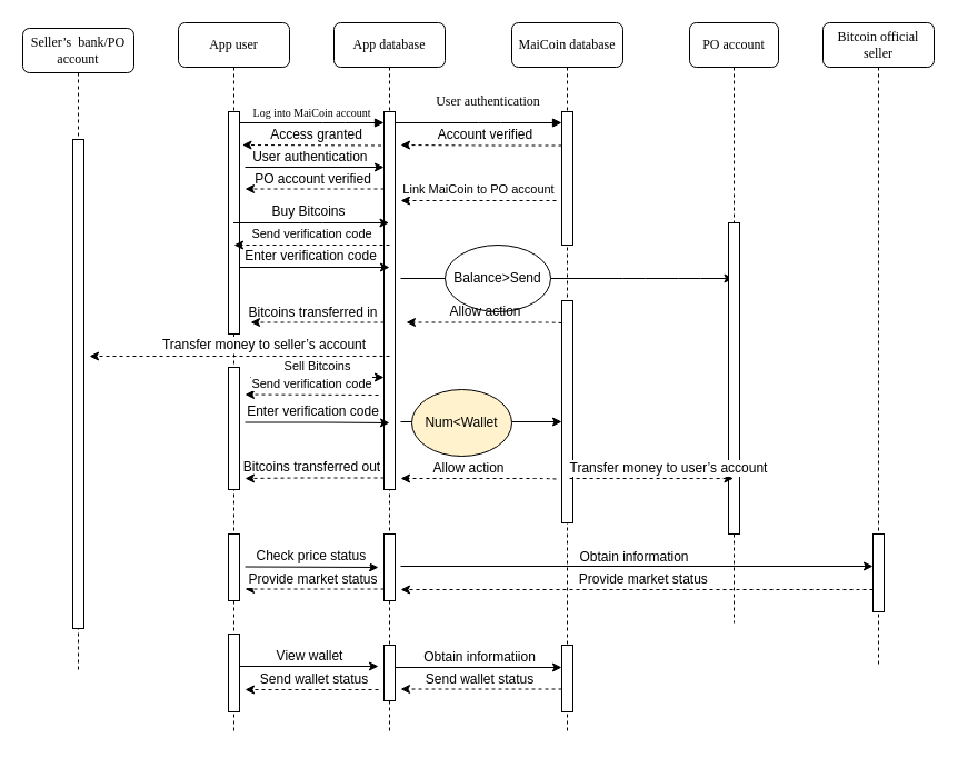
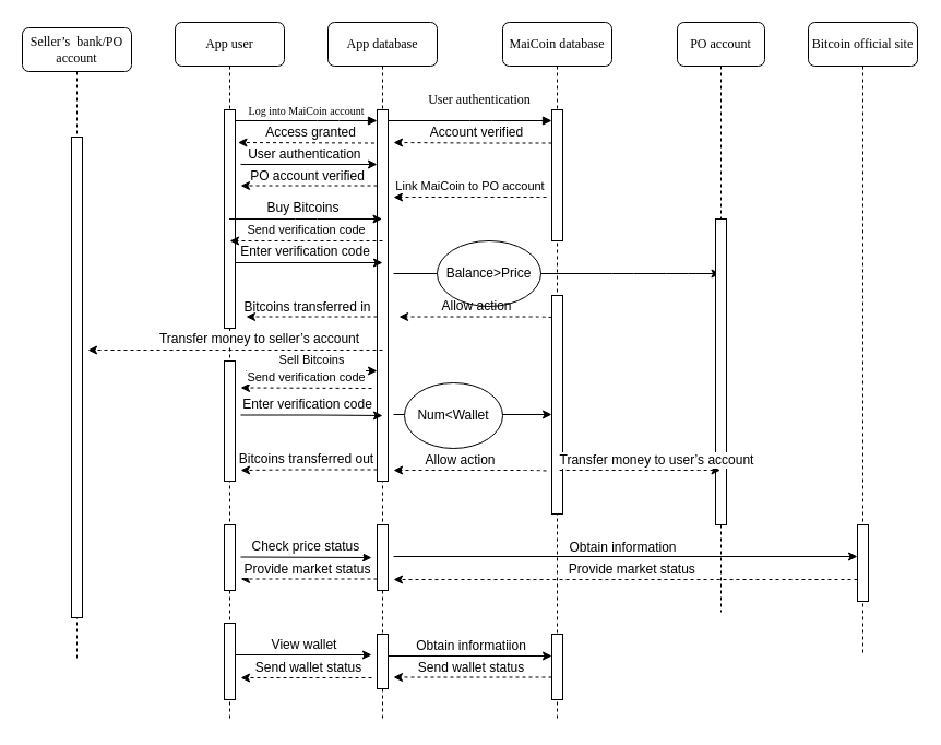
  <mxCell id="0" />
  <mxCell id="1" parent="0" />
  <mxCell id="2" value="" style="endArrow=classic;html=1;" parent="1" target="24" edge="1"><mxGeometry width="50" height="50" relative="1" as="geometry"><mxPoint x="360" y="250" as="sourcePoint" /><mxPoint x="640" y="260" as="targetPoint" /><Array as="points"><mxPoint x="570" y="250" /><mxPoint x="620" y="250" /></Array></mxGeometry></mxCell>
  <mxCell id="3" value="App database" style="shape=umlLifeline;perimeter=lifelinePerimeter;whiteSpace=wrap;html=1;container=1;collapsible=0;recursiveResize=0;outlineConnect=0;rounded=1;shadow=0;comic=0;labelBackgroundColor=none;strokeColor=#000000;strokeWidth=1;fillColor=#FFFFFF;fontFamily=Verdana;fontSize=12;fontColor=#000000;align=center;" parent="1" vertex="1"><mxGeometry x="300" y="20" width="100" height="640" as="geometry" /></mxCell>
  <mxCell id="4" value="" style="html=1;points=[];perimeter=orthogonalPerimeter;rounded=0;shadow=0;comic=0;labelBackgroundColor=none;strokeColor=#000000;strokeWidth=1;fillColor=#FFFFFF;fontFamily=Verdana;fontSize=12;fontColor=#000000;align=center;" parent="3" vertex="1"><mxGeometry x="45" y="80" width="10" height="340" as="geometry" /></mxCell>
  <mxCell id="5" value="" style="rounded=0;whiteSpace=wrap;html=1;labelBackgroundColor=none;fontColor=#000000;" parent="3" vertex="1"><mxGeometry x="45" y="460" width="10" height="60" as="geometry" /></mxCell>
  <mxCell id="6" value="" style="endArrow=classic;html=1;dashed=1;fontColor=#000000;" parent="3" edge="1"><mxGeometry width="50" height="50" relative="1" as="geometry"><mxPoint x="40" y="600" as="sourcePoint" /><mxPoint x="-80" y="600" as="targetPoint" /></mxGeometry></mxCell>
  <mxCell id="7" value="Send wallet status" style="text;html=1;resizable=0;points=[];align=center;verticalAlign=middle;labelBackgroundColor=#ffffff;fontColor=#000000;" parent="6" vertex="1" connectable="0"><mxGeometry x="-0.442" relative="1" as="geometry"><mxPoint x="-26" y="-10" as="offset" /></mxGeometry></mxCell>
  <mxCell id="8" value="" style="endArrow=classic;html=1;dashed=1;" parent="3" edge="1"><mxGeometry width="50" height="50" relative="1" as="geometry"><mxPoint x="205" y="110.5" as="sourcePoint" /><mxPoint x="60" y="110" as="targetPoint" /><Array as="points"><mxPoint x="135" y="110.5" /></Array></mxGeometry></mxCell>
  <mxCell id="9" value="Account verified" style="text;html=1;resizable=0;points=[];align=center;verticalAlign=middle;labelBackgroundColor=#ffffff;" parent="8" vertex="1" connectable="0"><mxGeometry x="-0.148" y="2" relative="1" as="geometry"><mxPoint x="-7.5" y="-12" as="offset" /></mxGeometry></mxCell>
  <mxCell id="10" value="Sell Bitcoins" style="endArrow=classic;html=1;" parent="3" edge="1"><mxGeometry y="10" width="50" height="50" relative="1" as="geometry"><mxPoint x="-75" y="319" as="sourcePoint" /><mxPoint x="45" y="319" as="targetPoint" /><Array as="points" /><mxPoint as="offset" /></mxGeometry></mxCell>
  <mxCell id="11" value="Send verification code" style="endArrow=classic;html=1;dashed=1;" parent="3" edge="1"><mxGeometry x="0.001" y="-10" width="50" height="50" relative="1" as="geometry"><mxPoint x="40" y="335" as="sourcePoint" /><mxPoint x="-80" y="334.5" as="targetPoint" /><Array as="points" /><mxPoint as="offset" /></mxGeometry></mxCell>
  <mxCell id="12" value="MaiCoin database" style="shape=umlLifeline;perimeter=lifelinePerimeter;whiteSpace=wrap;html=1;container=1;collapsible=0;recursiveResize=0;outlineConnect=0;rounded=1;shadow=0;comic=0;labelBackgroundColor=none;strokeColor=#000000;strokeWidth=1;fillColor=#FFFFFF;fontFamily=Verdana;fontSize=12;fontColor=#000000;align=center;" parent="1" vertex="1"><mxGeometry x="460" y="20" width="100" height="640" as="geometry" /></mxCell>
  <mxCell id="13" value="" style="html=1;points=[];perimeter=orthogonalPerimeter;rounded=0;shadow=0;comic=0;labelBackgroundColor=none;strokeColor=#000000;strokeWidth=1;fillColor=#FFFFFF;fontFamily=Verdana;fontSize=12;fontColor=#000000;align=center;" parent="12" vertex="1"><mxGeometry x="45" y="80" width="10" height="120" as="geometry" /></mxCell>
  <mxCell id="14" value="" style="rounded=0;whiteSpace=wrap;html=1;" parent="12" vertex="1"><mxGeometry x="45" y="250" width="10" height="200" as="geometry" /></mxCell>
  <mxCell id="15" value="" style="endArrow=classic;html=1;" parent="12" edge="1"><mxGeometry width="50" height="50" relative="1" as="geometry"><mxPoint x="-100" y="359" as="sourcePoint" /><mxPoint x="45" y="359" as="targetPoint" /></mxGeometry></mxCell>
  <mxCell id="16" value="" style="endArrow=classic;html=1;dashed=1;" parent="12" edge="1"><mxGeometry width="50" height="50" relative="1" as="geometry"><mxPoint x="40" y="410.5" as="sourcePoint" /><mxPoint x="-100" y="410" as="targetPoint" /><Array as="points"><mxPoint x="30" y="410" /></Array></mxGeometry></mxCell>
  <mxCell id="17" value="Allow action" style="text;html=1;resizable=0;points=[];align=center;verticalAlign=middle;labelBackgroundColor=#ffffff;" parent="16" vertex="1" connectable="0"><mxGeometry x="-0.567" y="2" relative="1" as="geometry"><mxPoint x="-50" y="-11.5" as="offset" /></mxGeometry></mxCell>
- <mxCell id="18" value="Balance&amp;gt;Send" style="ellipse;whiteSpace=wrap;html=1;" parent="12" vertex="1"><mxGeometry x="-60" y="200" width="95" height="60" as="geometry" /></mxCell>
+ <mxCell id="18" value="Balance&amp;gt;Price" style="ellipse;whiteSpace=wrap;html=1;" parent="12" vertex="1"><mxGeometry x="-60" y="200" width="95" height="60" as="geometry" /></mxCell>
  <mxCell id="19" value="" style="rounded=0;whiteSpace=wrap;html=1;labelBackgroundColor=none;fontColor=#000000;" parent="12" vertex="1"><mxGeometry x="45" y="560" width="10" height="60" as="geometry" /></mxCell>
  <mxCell id="20" value="" style="endArrow=classic;html=1;fontColor=#000000;" parent="12" edge="1"><mxGeometry width="50" height="50" relative="1" as="geometry"><mxPoint x="-105" y="580" as="sourcePoint" /><mxPoint x="45" y="580" as="targetPoint" /></mxGeometry></mxCell>
  <mxCell id="21" value="Obtain informatiion" style="text;html=1;resizable=0;points=[];align=center;verticalAlign=middle;labelBackgroundColor=#ffffff;fontColor=#000000;" parent="20" vertex="1" connectable="0"><mxGeometry x="0.394" relative="1" as="geometry"><mxPoint x="-29.5" y="-10" as="offset" /></mxGeometry></mxCell>
  <mxCell id="22" value="" style="endArrow=classic;html=1;fontColor=#000000;dashed=1;" parent="12" edge="1"><mxGeometry width="50" height="50" relative="1" as="geometry"><mxPoint x="45" y="599.5" as="sourcePoint" /><mxPoint x="-100" y="599.5" as="targetPoint" /></mxGeometry></mxCell>
  <mxCell id="23" value="Send wallet status" style="text;html=1;resizable=0;points=[];align=center;verticalAlign=middle;labelBackgroundColor=#ffffff;fontColor=#000000;" parent="22" vertex="1" connectable="0"><mxGeometry x="-0.251" y="1" relative="1" as="geometry"><mxPoint x="-20.5" y="-10.5" as="offset" /></mxGeometry></mxCell>
  <mxCell id="24" value="PO account" style="shape=umlLifeline;perimeter=lifelinePerimeter;whiteSpace=wrap;html=1;container=1;collapsible=0;recursiveResize=0;outlineConnect=0;rounded=1;shadow=0;comic=0;labelBackgroundColor=none;strokeColor=#000000;strokeWidth=1;fillColor=#FFFFFF;fontFamily=Verdana;fontSize=12;fontColor=#000000;align=center;" parent="1" vertex="1"><mxGeometry x="620" y="20" width="80" height="540" as="geometry" /></mxCell>
  <mxCell id="25" value="" style="html=1;points=[];perimeter=orthogonalPerimeter;rounded=0;shadow=0;comic=0;labelBackgroundColor=none;strokeColor=#000000;strokeWidth=1;fillColor=#FFFFFF;fontFamily=Verdana;fontSize=12;fontColor=#000000;align=center;" parent="24" vertex="1"><mxGeometry x="35" y="180" width="10" height="280" as="geometry" /></mxCell>
- <mxCell id="26" value="Bitcoin official seller" style="shape=umlLifeline;perimeter=lifelinePerimeter;whiteSpace=wrap;html=1;container=1;collapsible=0;recursiveResize=0;outlineConnect=0;rounded=1;shadow=0;comic=0;labelBackgroundColor=none;strokeColor=#000000;strokeWidth=1;fillColor=#FFFFFF;fontFamily=Verdana;fontSize=12;fontColor=#000000;align=center;" parent="1" vertex="1"><mxGeometry x="740" y="20" width="100" height="580" as="geometry" /></mxCell>
+ <mxCell id="26" value="Bitcoin official site" style="shape=umlLifeline;perimeter=lifelinePerimeter;whiteSpace=wrap;html=1;container=1;collapsible=0;recursiveResize=0;outlineConnect=0;rounded=1;shadow=0;comic=0;labelBackgroundColor=none;strokeColor=#000000;strokeWidth=1;fillColor=#FFFFFF;fontFamily=Verdana;fontSize=12;fontColor=#000000;align=center;" parent="1" vertex="1"><mxGeometry x="740" y="20" width="100" height="580" as="geometry" /></mxCell>
  <mxCell id="27" value="" style="html=1;points=[];perimeter=orthogonalPerimeter;rounded=0;shadow=0;comic=0;labelBackgroundColor=none;strokeColor=#000000;strokeWidth=1;fillColor=#FFFFFF;fontFamily=Verdana;fontSize=12;fontColor=#000000;align=center;" parent="26" vertex="1"><mxGeometry x="45" y="460" width="10" height="70" as="geometry" /></mxCell>
  <mxCell id="28" value="App user" style="shape=umlLifeline;perimeter=lifelinePerimeter;whiteSpace=wrap;html=1;container=1;collapsible=0;recursiveResize=0;outlineConnect=0;rounded=1;shadow=0;comic=0;labelBackgroundColor=none;strokeColor=#000000;strokeWidth=1;fillColor=#FFFFFF;fontFamily=Verdana;fontSize=12;fontColor=#000000;align=center;" parent="1" vertex="1"><mxGeometry x="160" y="20" width="100" height="640" as="geometry" /></mxCell>
  <mxCell id="29" value="" style="html=1;points=[];perimeter=orthogonalPerimeter;rounded=0;shadow=0;comic=0;labelBackgroundColor=none;strokeColor=#000000;strokeWidth=1;fillColor=#FFFFFF;fontFamily=Verdana;fontSize=12;fontColor=#000000;align=center;" parent="28" vertex="1"><mxGeometry x="45" y="80" width="10" height="200" as="geometry" /></mxCell>
  <mxCell id="30" value="" style="rounded=0;whiteSpace=wrap;html=1;" parent="28" vertex="1"><mxGeometry x="45" y="310" width="10" height="110" as="geometry" /></mxCell>
  <mxCell id="31" value="" style="rounded=0;whiteSpace=wrap;html=1;labelBackgroundColor=none;fontColor=#000000;" parent="28" vertex="1"><mxGeometry x="45" y="460" width="10" height="60" as="geometry" /></mxCell>
  <mxCell id="32" value="&lt;font style=&quot;font-size: 10px&quot;&gt;Log into MaiCoin account&lt;/font&gt;" style="html=1;verticalAlign=bottom;endArrow=block;labelBackgroundColor=none;fontFamily=Verdana;fontSize=12;edgeStyle=elbowEdgeStyle;elbow=vertical;" parent="1" source="29" edge="1"><mxGeometry x="0.308" y="-20" relative="1" as="geometry"><mxPoint x="280" y="130" as="sourcePoint" /><mxPoint x="345" y="110" as="targetPoint" /><Array as="points"><mxPoint x="300" y="110" /><mxPoint x="280" y="120" /><mxPoint x="300" y="130" /><mxPoint x="290" y="140" /><mxPoint x="280" y="140" /></Array><mxPoint x="-20" y="-20" as="offset" /></mxGeometry></mxCell>
  <mxCell id="33" value="User authentication&amp;nbsp;" style="html=1;verticalAlign=bottom;endArrow=block;labelBackgroundColor=none;fontFamily=Verdana;fontSize=12;edgeStyle=elbowEdgeStyle;elbow=vertical;" parent="1" source="4" edge="1"><mxGeometry x="0.133" y="10" relative="1" as="geometry"><mxPoint x="430" y="140" as="sourcePoint" /><mxPoint x="505" y="110" as="targetPoint" /><Array as="points"><mxPoint x="440" y="110" /><mxPoint x="380" y="140" /></Array><mxPoint as="offset" /></mxGeometry></mxCell>
  <mxCell id="34" value="" style="endArrow=classic;html=1;" parent="1" edge="1"><mxGeometry width="50" height="50" relative="1" as="geometry"><mxPoint x="220" y="150" as="sourcePoint" /><mxPoint x="345" y="150" as="targetPoint" /></mxGeometry></mxCell>
  <mxCell id="35" value="User authentication&amp;nbsp;" style="text;html=1;resizable=0;points=[];align=center;verticalAlign=middle;labelBackgroundColor=#ffffff;" parent="34" vertex="1" connectable="0"><mxGeometry x="0.189" y="-4" relative="1" as="geometry"><mxPoint x="-14.5" y="-14" as="offset" /></mxGeometry></mxCell>
  <mxCell id="36" value="Link MaiCoin to PO account" style="endArrow=classic;html=1;dashed=1;" parent="1" edge="1"><mxGeometry x="0.001" y="-10" width="50" height="50" relative="1" as="geometry"><mxPoint x="500" y="180" as="sourcePoint" /><mxPoint x="360" y="180" as="targetPoint" /><Array as="points" /><mxPoint as="offset" /></mxGeometry></mxCell>
  <mxCell id="37" value="" style="endArrow=classic;html=1;dashed=1;" parent="1" edge="1"><mxGeometry width="50" height="50" relative="1" as="geometry"><mxPoint x="505" y="290" as="sourcePoint" /><mxPoint x="365" y="289.5" as="targetPoint" /><Array as="points"><mxPoint x="495" y="289.5" /></Array></mxGeometry></mxCell>
  <mxCell id="38" value="Allow action" style="text;html=1;resizable=0;points=[];align=center;verticalAlign=middle;labelBackgroundColor=none;" parent="37" vertex="1" connectable="0"><mxGeometry x="-0.567" y="2" relative="1" as="geometry"><mxPoint x="-40" y="-12" as="offset" /></mxGeometry></mxCell>
- <mxCell id="39" value="Num&amp;lt;Wallet" style="ellipse;whiteSpace=wrap;html=1;fillColor=#fff2cc;" parent="1" vertex="1"><mxGeometry x="370" y="350" width="90" height="60" as="geometry" /></mxCell>
+ <mxCell id="39" value="Num&amp;lt;Wallet" style="ellipse;whiteSpace=wrap;html=1;" parent="1" vertex="1"><mxGeometry x="370" y="350" width="90" height="60" as="geometry" /></mxCell>
  <mxCell id="40" value="Seller’s &amp;nbsp;bank/PO account" style="shape=umlLifeline;perimeter=lifelinePerimeter;whiteSpace=wrap;html=1;container=1;collapsible=0;recursiveResize=0;outlineConnect=0;rounded=1;shadow=0;comic=0;labelBackgroundColor=none;strokeColor=#000000;strokeWidth=1;fillColor=#FFFFFF;fontFamily=Verdana;fontSize=12;fontColor=#000000;align=center;size=40;" parent="1" vertex="1"><mxGeometry x="20" y="25" width="100" height="580" as="geometry" /></mxCell>
  <mxCell id="41" value="" style="html=1;points=[];perimeter=orthogonalPerimeter;rounded=0;shadow=0;comic=0;labelBackgroundColor=none;strokeColor=#000000;strokeWidth=1;fillColor=#FFFFFF;fontFamily=Verdana;fontSize=12;fontColor=#000000;align=center;" parent="40" vertex="1"><mxGeometry x="45" y="100" width="10" height="440" as="geometry" /></mxCell>
  <mxCell id="42" value="" style="endArrow=classic;html=1;dashed=1;exitX=0.5;exitY=0.647;exitDx=0;exitDy=0;exitPerimeter=0;" parent="1" source="4" edge="1"><mxGeometry width="50" height="50" relative="1" as="geometry"><mxPoint x="345" y="319.5" as="sourcePoint" /><mxPoint x="80" y="320" as="targetPoint" /><Array as="points"><mxPoint x="230" y="320" /></Array></mxGeometry></mxCell>
  <mxCell id="43" value="Transfer money to&amp;nbsp;seller’s account" style="text;html=1;resizable=0;points=[];align=center;verticalAlign=middle;labelBackgroundColor=#ffffff;" parent="42" vertex="1" connectable="0"><mxGeometry x="-0.46" y="3" relative="1" as="geometry"><mxPoint x="-40.5" y="-13" as="offset" /></mxGeometry></mxCell>
  <mxCell id="44" value="" style="endArrow=classic;html=1;fontColor=#000000;" parent="1" edge="1"><mxGeometry width="50" height="50" relative="1" as="geometry"><mxPoint x="220" y="509.5" as="sourcePoint" /><mxPoint x="340" y="510" as="targetPoint" /></mxGeometry></mxCell>
  <mxCell id="45" value="Check price status&amp;nbsp;" style="text;html=1;resizable=0;points=[];align=center;verticalAlign=middle;labelBackgroundColor=#ffffff;fontColor=#000000;" parent="44" vertex="1" connectable="0"><mxGeometry x="0.137" y="2" relative="1" as="geometry"><mxPoint x="-7.5" y="-8" as="offset" /></mxGeometry></mxCell>
  <mxCell id="46" value="" style="endArrow=classic;html=1;fontColor=#000000;dashed=1;" parent="1" source="27" edge="1"><mxGeometry width="50" height="50" relative="1" as="geometry"><mxPoint x="780" y="549.5" as="sourcePoint" /><mxPoint x="360" y="530" as="targetPoint" /><Array as="points"><mxPoint x="700" y="530" /><mxPoint x="490" y="530" /></Array></mxGeometry></mxCell>
  <mxCell id="47" value="Provide market status&amp;nbsp;" style="text;html=1;resizable=0;points=[];align=center;verticalAlign=middle;labelBackgroundColor=#ffffff;fontColor=#000000;" parent="46" vertex="1" connectable="0"><mxGeometry x="0.56" relative="1" as="geometry"><mxPoint x="126" y="-10" as="offset" /></mxGeometry></mxCell>
  <mxCell id="48" value="" style="endArrow=classic;html=1;dashed=1;fontColor=#000000;" parent="1" edge="1"><mxGeometry width="50" height="50" relative="1" as="geometry"><mxPoint x="345" y="529.5" as="sourcePoint" /><mxPoint x="220" y="529.5" as="targetPoint" /></mxGeometry></mxCell>
  <mxCell id="49" value="Provide market status" style="text;html=1;resizable=0;points=[];align=center;verticalAlign=middle;labelBackgroundColor=#ffffff;fontColor=#000000;" parent="48" vertex="1" connectable="0"><mxGeometry x="-0.311" y="-1" relative="1" as="geometry"><mxPoint x="-21.5" y="-8.5" as="offset" /></mxGeometry></mxCell>
  <mxCell id="50" value="" style="rounded=0;whiteSpace=wrap;html=1;labelBackgroundColor=none;fontColor=#000000;" parent="1" vertex="1"><mxGeometry x="205" y="570" width="10" height="70" as="geometry" /></mxCell>
  <mxCell id="51" value="" style="endArrow=classic;html=1;dashed=1;fontColor=#000000;" parent="1" edge="1"><mxGeometry width="50" height="50" relative="1" as="geometry"><mxPoint x="345" y="169.5" as="sourcePoint" /><mxPoint x="220" y="169.5" as="targetPoint" /></mxGeometry></mxCell>
  <mxCell id="52" value="PO account verified" style="text;html=1;resizable=0;points=[];align=center;verticalAlign=middle;labelBackgroundColor=#ffffff;fontColor=#000000;" parent="51" vertex="1" connectable="0"><mxGeometry x="-0.761" y="2" relative="1" as="geometry"><mxPoint x="-50" y="-11.5" as="offset" /></mxGeometry></mxCell>
  <mxCell id="53" value="" style="rounded=0;whiteSpace=wrap;html=1;labelBackgroundColor=none;fontColor=#000000;" parent="1" vertex="1"><mxGeometry x="345" y="580" width="10" height="50" as="geometry" /></mxCell>
  <mxCell id="54" value="" style="endArrow=classic;html=1;fontColor=#000000;" parent="1" edge="1"><mxGeometry width="50" height="50" relative="1" as="geometry"><mxPoint x="215" y="599" as="sourcePoint" /><mxPoint x="340" y="599" as="targetPoint" /></mxGeometry></mxCell>
  <mxCell id="55" value="View wallet" style="text;html=1;resizable=0;points=[];align=center;verticalAlign=middle;labelBackgroundColor=#ffffff;fontColor=#000000;" parent="54" vertex="1" connectable="0"><mxGeometry x="-0.055" y="-3" relative="1" as="geometry"><mxPoint x="3" y="-12.5" as="offset" /></mxGeometry></mxCell>
  <mxCell id="56" value="" style="endArrow=classic;html=1;fontColor=#000000;" parent="1" edge="1"><mxGeometry width="50" height="50" relative="1" as="geometry"><mxPoint x="360" y="509" as="sourcePoint" /><mxPoint x="785" y="509" as="targetPoint" /></mxGeometry></mxCell>
  <mxCell id="57" value="Obtain information" style="text;html=1;resizable=0;points=[];align=center;verticalAlign=middle;labelBackgroundColor=#ffffff;fontColor=#000000;" parent="56" vertex="1" connectable="0"><mxGeometry x="0.474" y="-2" relative="1" as="geometry"><mxPoint x="-103.5" y="-11" as="offset" /></mxGeometry></mxCell>
  <mxCell id="58" value="" style="endArrow=classic;html=1;dashed=1;" parent="1" edge="1"><mxGeometry width="50" height="50" relative="1" as="geometry"><mxPoint x="342.5" y="130.5" as="sourcePoint" /><mxPoint x="217.5" y="130" as="targetPoint" /></mxGeometry></mxCell>
  <mxCell id="59" value="Access granted" style="text;html=1;resizable=0;points=[];align=center;verticalAlign=middle;labelBackgroundColor=#ffffff;" parent="58" vertex="1" connectable="0"><mxGeometry x="0.106" y="-1" relative="1" as="geometry"><mxPoint x="9.5" y="-8.5" as="offset" /></mxGeometry></mxCell>
  <mxCell id="60" value="" style="endArrow=classic;html=1;" parent="1" source="28" target="3" edge="1"><mxGeometry width="50" height="50" relative="1" as="geometry"><mxPoint x="225" y="260" as="sourcePoint" /><mxPoint x="345" y="261" as="targetPoint" /><Array as="points"><mxPoint x="280" y="200" /></Array></mxGeometry></mxCell>
  <mxCell id="61" value="Buy Bitcoins" style="text;html=1;resizable=0;points=[];align=center;verticalAlign=middle;labelBackgroundColor=#ffffff;" parent="60" vertex="1" connectable="0"><mxGeometry x="0.139" y="-2" relative="1" as="geometry"><mxPoint x="-13.5" y="-12.5" as="offset" /></mxGeometry></mxCell>
  <mxCell id="62" value="Send verification code" style="endArrow=classic;html=1;dashed=1;" parent="1" edge="1"><mxGeometry x="0.001" y="-10" width="50" height="50" relative="1" as="geometry"><mxPoint x="350" y="220" as="sourcePoint" /><mxPoint x="210" y="220" as="targetPoint" /><Array as="points" /><mxPoint as="offset" /></mxGeometry></mxCell>
  <mxCell id="63" value="" style="endArrow=classic;html=1;" parent="1" edge="1"><mxGeometry width="50" height="50" relative="1" as="geometry"><mxPoint x="215" y="240" as="sourcePoint" /><mxPoint x="350" y="240" as="targetPoint" /><Array as="points"><mxPoint x="285.51" y="240" /></Array></mxGeometry></mxCell>
  <mxCell id="64" value="Enter verification code" style="text;html=1;resizable=0;points=[];align=center;verticalAlign=middle;labelBackgroundColor=#ffffff;" parent="63" vertex="1" connectable="0"><mxGeometry x="0.139" y="-2" relative="1" as="geometry"><mxPoint x="-13.5" y="-12.5" as="offset" /></mxGeometry></mxCell>
  <mxCell id="65" value="" style="endArrow=classic;html=1;dashed=1;" parent="1" edge="1"><mxGeometry width="50" height="50" relative="1" as="geometry"><mxPoint x="345" y="289.5" as="sourcePoint" /><mxPoint x="225" y="289.5" as="targetPoint" /><Array as="points"><mxPoint x="300" y="289.5" /><mxPoint x="270" y="289.5" /></Array></mxGeometry></mxCell>
  <mxCell id="66" value="Bitcoins transferred in" style="text;html=1;resizable=0;points=[];align=center;verticalAlign=middle;labelBackgroundColor=none;" parent="65" vertex="1" connectable="0"><mxGeometry x="-0.501" y="2" relative="1" as="geometry"><mxPoint x="-35" y="-11" as="offset" /></mxGeometry></mxCell>
  <mxCell id="67" value="" style="endArrow=classic;html=1;" parent="1" edge="1"><mxGeometry width="50" height="50" relative="1" as="geometry"><mxPoint x="220" y="379.5" as="sourcePoint" /><mxPoint x="350" y="380" as="targetPoint" /><Array as="points"><mxPoint x="290.51" y="379.5" /></Array></mxGeometry></mxCell>
  <mxCell id="68" value="Enter verification code" style="text;html=1;resizable=0;points=[];align=center;verticalAlign=middle;labelBackgroundColor=#ffffff;" parent="67" vertex="1" connectable="0"><mxGeometry x="0.139" y="-2" relative="1" as="geometry"><mxPoint x="-13.5" y="-12.5" as="offset" /></mxGeometry></mxCell>
  <mxCell id="69" value="" style="endArrow=classic;html=1;dashed=1;" parent="1" edge="1"><mxGeometry width="50" height="50" relative="1" as="geometry"><mxPoint x="345" y="429.5" as="sourcePoint" /><mxPoint x="220" y="430" as="targetPoint" /><Array as="points"><mxPoint x="270" y="429.5" /></Array></mxGeometry></mxCell>
  <mxCell id="70" value="Bitcoins transferred out" style="text;html=1;resizable=0;points=[];align=center;verticalAlign=middle;labelBackgroundColor=none;fontColor=#000000;" parent="69" vertex="1" connectable="0"><mxGeometry x="-0.501" y="2" relative="1" as="geometry"><mxPoint x="-35" y="-12" as="offset" /></mxGeometry></mxCell>
  <mxCell id="71" value="" style="endArrow=none;dashed=1;html=1;startArrow=classic;startFill=1;" parent="1" source="24" target="12" edge="1"><mxGeometry width="50" height="50" relative="1" as="geometry"><mxPoint x="635" y="460" as="sourcePoint" /><mxPoint x="320" y="460" as="targetPoint" /><Array as="points"><mxPoint x="630" y="430" /></Array></mxGeometry></mxCell>
  <mxCell id="72" value="Transfer money to user’s account" style="text;html=1;resizable=0;points=[];align=center;verticalAlign=middle;labelBackgroundColor=#ffffff;fontColor=#000000;" parent="71" vertex="1" connectable="0"><mxGeometry x="0.02" y="-2" relative="1" as="geometry"><mxPoint x="17.5" y="-8" as="offset" /></mxGeometry></mxCell>
